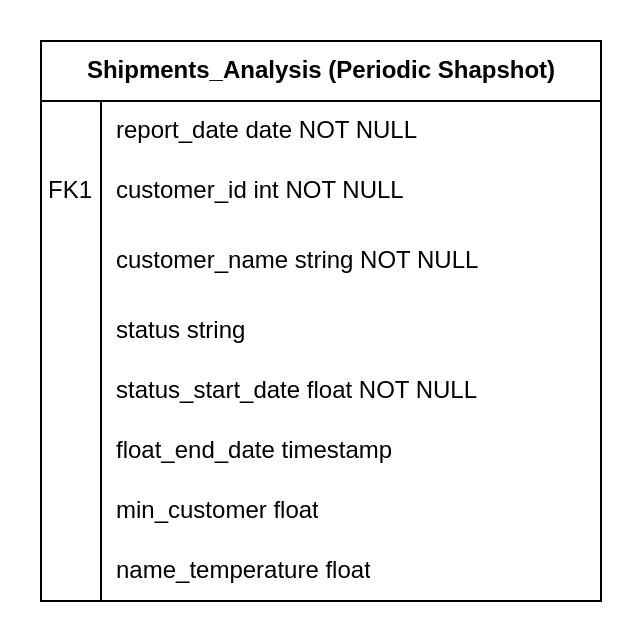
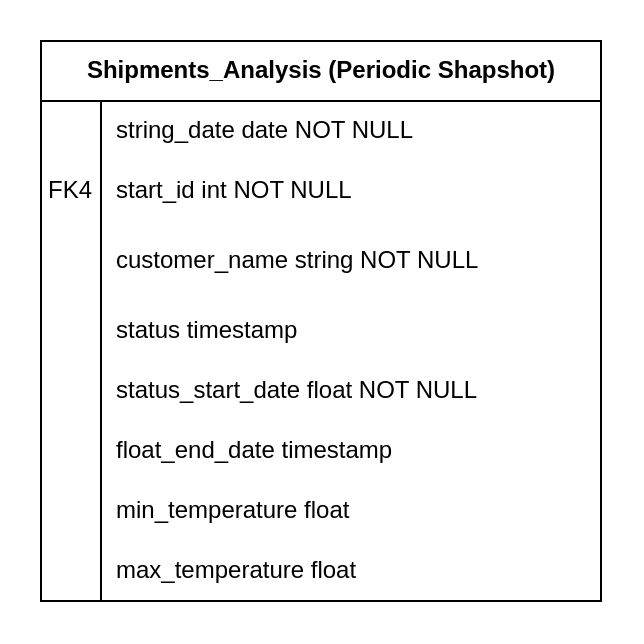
  <mxCell id="0" />
  <mxCell id="1" parent="0" />
  <mxCell id="2" value="Shipments_Analysis (Periodic Shapshot)" style="shape=table;startSize=30;container=1;collapsible=1;childLayout=tableLayout;fixedRows=1;rowLines=0;fontStyle=1;align=center;resizeLast=1;html=1;" parent="1" vertex="1"><mxGeometry x="20" y="20" width="280" height="280" as="geometry" /></mxCell>
  <mxCell id="3" style="shape=tableRow;horizontal=0;startSize=0;swimlaneHead=0;swimlaneBody=0;fillColor=none;collapsible=0;dropTarget=0;points=[[0,0.5],[1,0.5]];portConstraint=eastwest;top=0;left=0;right=0;bottom=0;" vertex="1" parent="2"><mxGeometry y="30" width="280" height="30" as="geometry" /></mxCell>
  <mxCell id="4" style="shape=partialRectangle;connectable=0;fillColor=none;top=0;left=0;bottom=0;right=0;editable=1;overflow=hidden;whiteSpace=wrap;html=1;" vertex="1" parent="3"><mxGeometry width="30" height="30" as="geometry"><mxRectangle width="30" height="30" as="alternateBounds" /></mxGeometry></mxCell>
- <mxCell id="5" value="report_date date NOT NULL" style="shape=partialRectangle;connectable=0;fillColor=none;top=0;left=0;bottom=0;right=0;align=left;spacingLeft=6;overflow=hidden;whiteSpace=wrap;html=1;" vertex="1" parent="3"><mxGeometry x="30" width="250" height="30" as="geometry"><mxRectangle width="250" height="30" as="alternateBounds" /></mxGeometry></mxCell>
+ <mxCell id="5" value="string_date date NOT NULL" style="shape=partialRectangle;connectable=0;fillColor=none;top=0;left=0;bottom=0;right=0;align=left;spacingLeft=6;overflow=hidden;whiteSpace=wrap;html=1;" vertex="1" parent="3"><mxGeometry x="30" width="250" height="30" as="geometry"><mxRectangle width="250" height="30" as="alternateBounds" /></mxGeometry></mxCell>
  <mxCell id="6" style="shape=tableRow;horizontal=0;startSize=0;swimlaneHead=0;swimlaneBody=0;fillColor=none;collapsible=0;dropTarget=0;points=[[0,0.5],[1,0.5]];portConstraint=eastwest;top=0;left=0;right=0;bottom=0;" parent="2" vertex="1"><mxGeometry y="60" width="280" height="30" as="geometry" /></mxCell>
- <mxCell id="7" value="FK1" style="shape=partialRectangle;connectable=0;fillColor=none;top=0;left=0;bottom=0;right=0;editable=1;overflow=hidden;whiteSpace=wrap;html=1;" parent="6" vertex="1"><mxGeometry width="30" height="30" as="geometry"><mxRectangle width="30" height="30" as="alternateBounds" /></mxGeometry></mxCell>
- <mxCell id="8" value="&lt;span style=&quot;text-wrap: nowrap;&quot;&gt;customer_id int NOT NULL&lt;/span&gt;" style="shape=partialRectangle;connectable=0;fillColor=none;top=0;left=0;bottom=0;right=0;align=left;spacingLeft=6;overflow=hidden;whiteSpace=wrap;html=1;" parent="6" vertex="1"><mxGeometry x="30" width="250" height="30" as="geometry"><mxRectangle width="250" height="30" as="alternateBounds" /></mxGeometry></mxCell>
+ <mxCell id="7" value="FK4" style="shape=partialRectangle;connectable=0;fillColor=none;top=0;left=0;bottom=0;right=0;editable=1;overflow=hidden;whiteSpace=wrap;html=1;" parent="6" vertex="1"><mxGeometry width="30" height="30" as="geometry"><mxRectangle width="30" height="30" as="alternateBounds" /></mxGeometry></mxCell>
+ <mxCell id="8" value="&lt;span style=&quot;text-wrap: nowrap;&quot;&gt;start_id int NOT NULL&lt;/span&gt;" style="shape=partialRectangle;connectable=0;fillColor=none;top=0;left=0;bottom=0;right=0;align=left;spacingLeft=6;overflow=hidden;whiteSpace=wrap;html=1;" parent="6" vertex="1"><mxGeometry x="30" width="250" height="30" as="geometry"><mxRectangle width="250" height="30" as="alternateBounds" /></mxGeometry></mxCell>
  <mxCell id="9" style="shape=tableRow;horizontal=0;startSize=0;swimlaneHead=0;swimlaneBody=0;fillColor=none;collapsible=0;dropTarget=0;points=[[0,0.5],[1,0.5]];portConstraint=eastwest;top=0;left=0;right=0;bottom=0;" vertex="1" parent="2"><mxGeometry y="90" width="280" height="40" as="geometry" /></mxCell>
  <mxCell id="10" style="shape=partialRectangle;connectable=0;fillColor=none;top=0;left=0;bottom=0;right=0;editable=1;overflow=hidden;whiteSpace=wrap;html=1;" vertex="1" parent="9"><mxGeometry width="30" height="40" as="geometry"><mxRectangle width="30" height="40" as="alternateBounds" /></mxGeometry></mxCell>
  <mxCell id="11" value="customer_name string NOT NULL" style="shape=partialRectangle;connectable=0;fillColor=none;top=0;left=0;bottom=0;right=0;align=left;spacingLeft=6;overflow=hidden;whiteSpace=wrap;html=1;" vertex="1" parent="9"><mxGeometry x="30" width="250" height="40" as="geometry"><mxRectangle width="250" height="40" as="alternateBounds" /></mxGeometry></mxCell>
  <mxCell id="12" value="" style="shape=tableRow;horizontal=0;startSize=0;swimlaneHead=0;swimlaneBody=0;fillColor=none;collapsible=0;dropTarget=0;points=[[0,0.5],[1,0.5]];portConstraint=eastwest;top=0;left=0;right=0;bottom=0;" parent="2" vertex="1"><mxGeometry y="130" width="280" height="30" as="geometry" /></mxCell>
  <mxCell id="13" value="" style="shape=partialRectangle;connectable=0;fillColor=none;top=0;left=0;bottom=0;right=0;editable=1;overflow=hidden;whiteSpace=wrap;html=1;" parent="12" vertex="1"><mxGeometry width="30" height="30" as="geometry"><mxRectangle width="30" height="30" as="alternateBounds" /></mxGeometry></mxCell>
- <mxCell id="14" value="&lt;span style=&quot;text-wrap: nowrap;&quot;&gt;status string&lt;/span&gt;" style="shape=partialRectangle;connectable=0;fillColor=none;top=0;left=0;bottom=0;right=0;align=left;spacingLeft=6;overflow=hidden;whiteSpace=wrap;html=1;" parent="12" vertex="1"><mxGeometry x="30" width="250" height="30" as="geometry"><mxRectangle width="250" height="30" as="alternateBounds" /></mxGeometry></mxCell>
+ <mxCell id="14" value="&lt;span style=&quot;text-wrap: nowrap;&quot;&gt;status timestamp&lt;/span&gt;" style="shape=partialRectangle;connectable=0;fillColor=none;top=0;left=0;bottom=0;right=0;align=left;spacingLeft=6;overflow=hidden;whiteSpace=wrap;html=1;" parent="12" vertex="1"><mxGeometry x="30" width="250" height="30" as="geometry"><mxRectangle width="250" height="30" as="alternateBounds" /></mxGeometry></mxCell>
  <mxCell id="15" style="shape=tableRow;horizontal=0;startSize=0;swimlaneHead=0;swimlaneBody=0;fillColor=none;collapsible=0;dropTarget=0;points=[[0,0.5],[1,0.5]];portConstraint=eastwest;top=0;left=0;right=0;bottom=0;" vertex="1" parent="2"><mxGeometry y="160" width="280" height="30" as="geometry" /></mxCell>
  <mxCell id="16" style="shape=partialRectangle;connectable=0;fillColor=none;top=0;left=0;bottom=0;right=0;editable=1;overflow=hidden;whiteSpace=wrap;html=1;" vertex="1" parent="15"><mxGeometry width="30" height="30" as="geometry"><mxRectangle width="30" height="30" as="alternateBounds" /></mxGeometry></mxCell>
  <mxCell id="17" value="status_start_date float NOT NULL" style="shape=partialRectangle;connectable=0;fillColor=none;top=0;left=0;bottom=0;right=0;align=left;spacingLeft=6;overflow=hidden;whiteSpace=wrap;html=1;" vertex="1" parent="15"><mxGeometry x="30" width="250" height="30" as="geometry"><mxRectangle width="250" height="30" as="alternateBounds" /></mxGeometry></mxCell>
  <mxCell id="18" style="shape=tableRow;horizontal=0;startSize=0;swimlaneHead=0;swimlaneBody=0;fillColor=none;collapsible=0;dropTarget=0;points=[[0,0.5],[1,0.5]];portConstraint=eastwest;top=0;left=0;right=0;bottom=0;" vertex="1" parent="2"><mxGeometry y="190" width="280" height="30" as="geometry" /></mxCell>
  <mxCell id="19" style="shape=partialRectangle;connectable=0;fillColor=none;top=0;left=0;bottom=0;right=0;editable=1;overflow=hidden;whiteSpace=wrap;html=1;" vertex="1" parent="18"><mxGeometry width="30" height="30" as="geometry"><mxRectangle width="30" height="30" as="alternateBounds" /></mxGeometry></mxCell>
  <mxCell id="20" value="float_end_date timestamp" style="shape=partialRectangle;connectable=0;fillColor=none;top=0;left=0;bottom=0;right=0;align=left;spacingLeft=6;overflow=hidden;whiteSpace=wrap;html=1;" vertex="1" parent="18"><mxGeometry x="30" width="250" height="30" as="geometry"><mxRectangle width="250" height="30" as="alternateBounds" /></mxGeometry></mxCell>
  <mxCell id="21" value="" style="shape=tableRow;horizontal=0;startSize=0;swimlaneHead=0;swimlaneBody=0;fillColor=none;collapsible=0;dropTarget=0;points=[[0,0.5],[1,0.5]];portConstraint=eastwest;top=0;left=0;right=0;bottom=0;" parent="2" vertex="1"><mxGeometry y="220" width="280" height="30" as="geometry" /></mxCell>
  <mxCell id="22" value="" style="shape=partialRectangle;connectable=0;fillColor=none;top=0;left=0;bottom=0;right=0;editable=1;overflow=hidden;whiteSpace=wrap;html=1;" parent="21" vertex="1"><mxGeometry width="30" height="30" as="geometry"><mxRectangle width="30" height="30" as="alternateBounds" /></mxGeometry></mxCell>
- <mxCell id="23" value="&lt;span style=&quot;text-wrap: nowrap;&quot;&gt;min_customer float&lt;/span&gt;" style="shape=partialRectangle;connectable=0;fillColor=none;top=0;left=0;bottom=0;right=0;align=left;spacingLeft=6;overflow=hidden;whiteSpace=wrap;html=1;" parent="21" vertex="1"><mxGeometry x="30" width="250" height="30" as="geometry"><mxRectangle width="250" height="30" as="alternateBounds" /></mxGeometry></mxCell>
+ <mxCell id="23" value="&lt;span style=&quot;text-wrap: nowrap;&quot;&gt;min_temperature float&lt;/span&gt;" style="shape=partialRectangle;connectable=0;fillColor=none;top=0;left=0;bottom=0;right=0;align=left;spacingLeft=6;overflow=hidden;whiteSpace=wrap;html=1;" parent="21" vertex="1"><mxGeometry x="30" width="250" height="30" as="geometry"><mxRectangle width="250" height="30" as="alternateBounds" /></mxGeometry></mxCell>
  <mxCell id="24" style="shape=tableRow;horizontal=0;startSize=0;swimlaneHead=0;swimlaneBody=0;fillColor=none;collapsible=0;dropTarget=0;points=[[0,0.5],[1,0.5]];portConstraint=eastwest;top=0;left=0;right=0;bottom=0;" parent="2" vertex="1"><mxGeometry y="250" width="280" height="30" as="geometry" /></mxCell>
  <mxCell id="25" style="shape=partialRectangle;connectable=0;fillColor=none;top=0;left=0;bottom=0;right=0;editable=1;overflow=hidden;whiteSpace=wrap;html=1;" parent="24" vertex="1"><mxGeometry width="30" height="30" as="geometry"><mxRectangle width="30" height="30" as="alternateBounds" /></mxGeometry></mxCell>
- <mxCell id="26" value="&lt;span style=&quot;text-wrap: nowrap;&quot;&gt;name_temperature float&lt;/span&gt;" style="shape=partialRectangle;connectable=0;fillColor=none;top=0;left=0;bottom=0;right=0;align=left;spacingLeft=6;overflow=hidden;whiteSpace=wrap;html=1;" parent="24" vertex="1"><mxGeometry x="30" width="250" height="30" as="geometry"><mxRectangle width="250" height="30" as="alternateBounds" /></mxGeometry></mxCell>
+ <mxCell id="26" value="&lt;span style=&quot;text-wrap: nowrap;&quot;&gt;max_temperature float&lt;/span&gt;" style="shape=partialRectangle;connectable=0;fillColor=none;top=0;left=0;bottom=0;right=0;align=left;spacingLeft=6;overflow=hidden;whiteSpace=wrap;html=1;" parent="24" vertex="1"><mxGeometry x="30" width="250" height="30" as="geometry"><mxRectangle width="250" height="30" as="alternateBounds" /></mxGeometry></mxCell>
